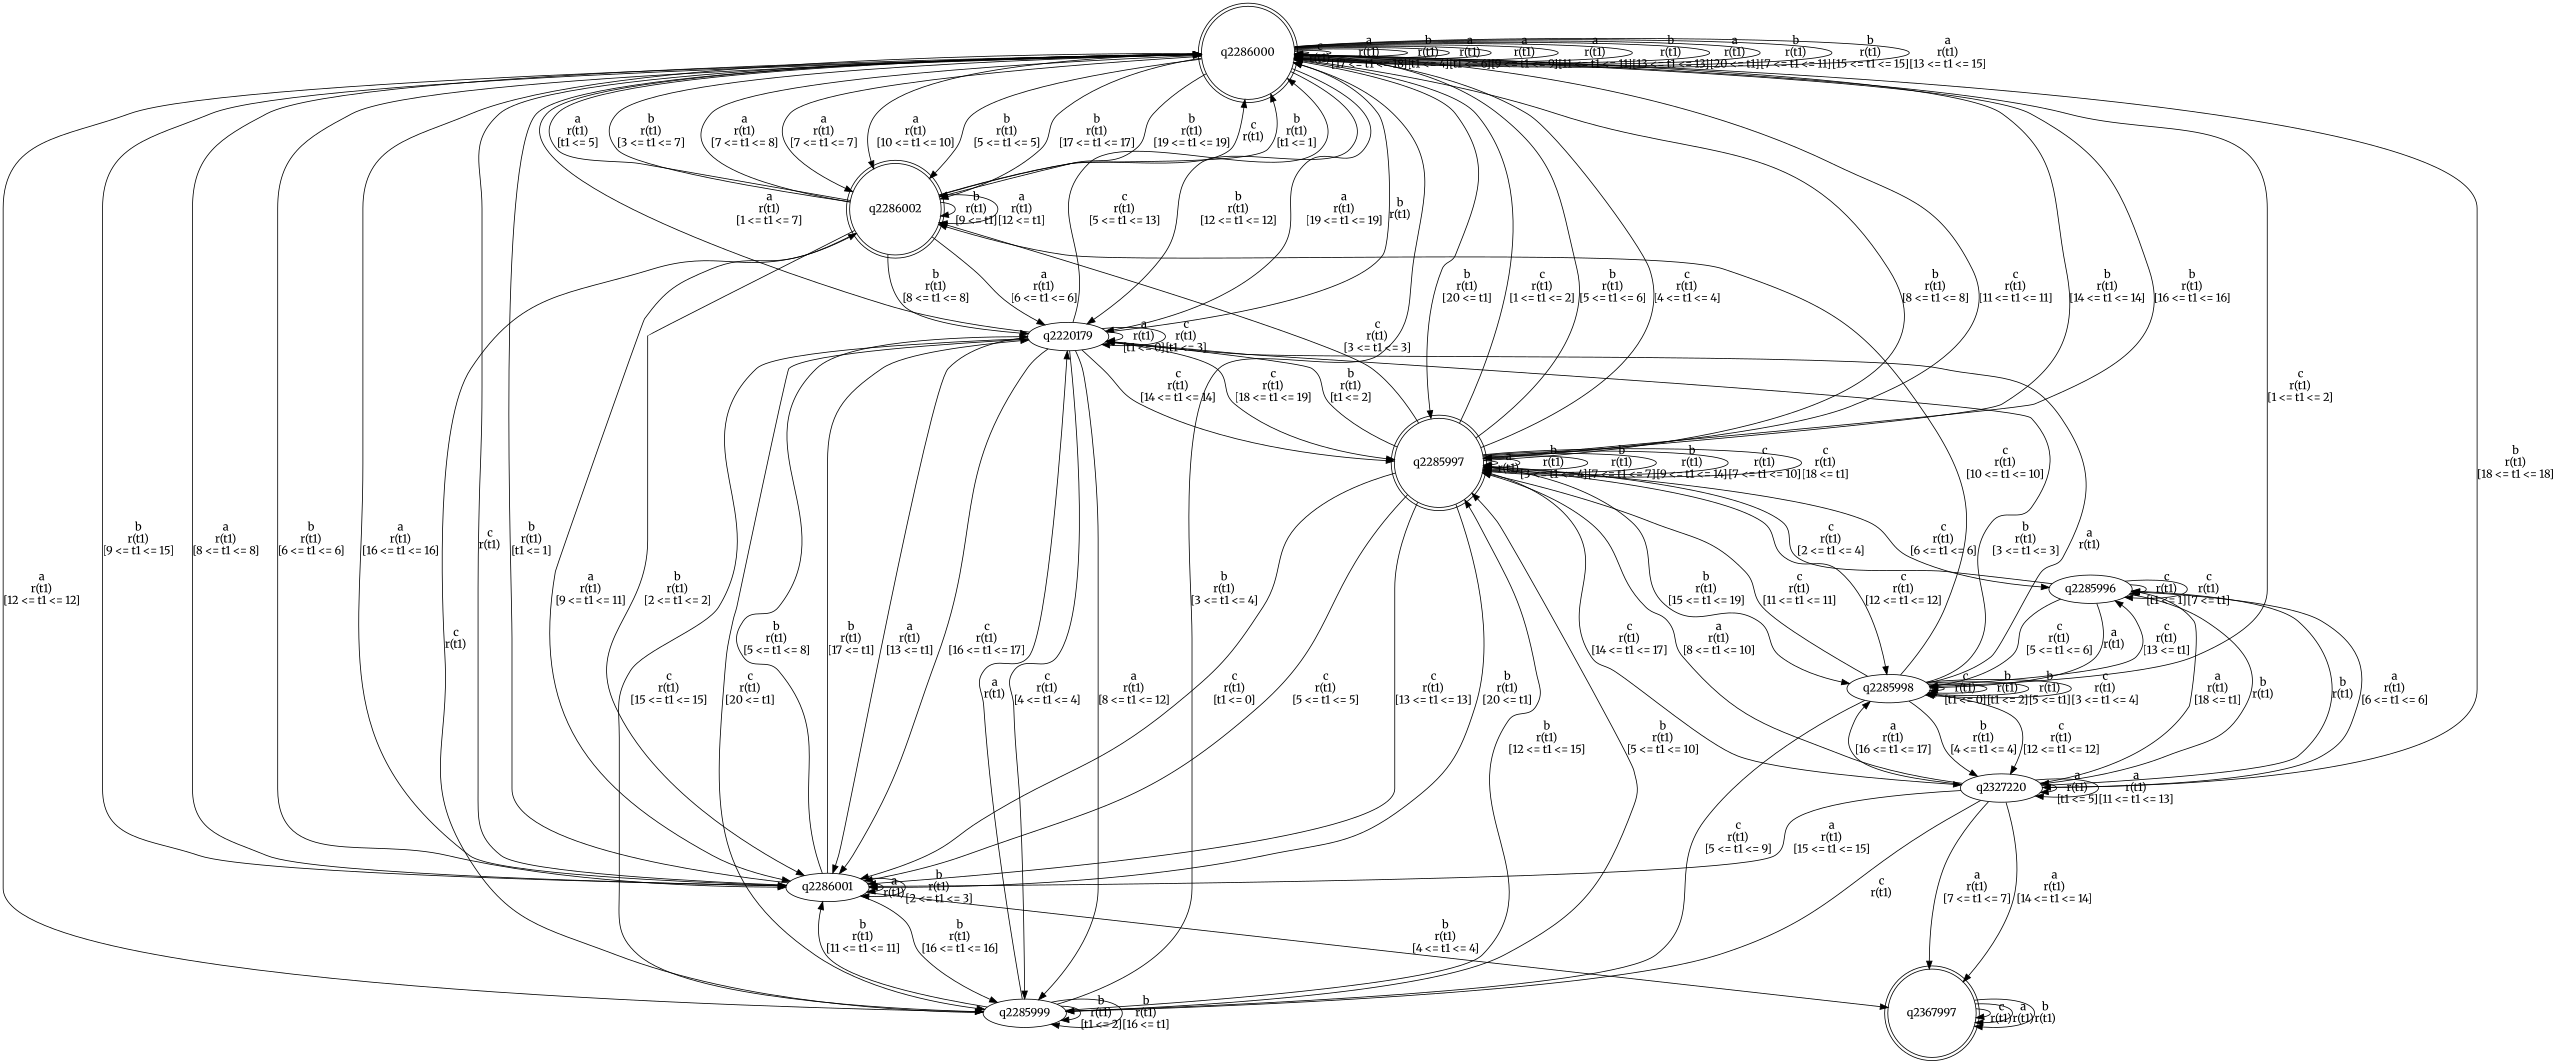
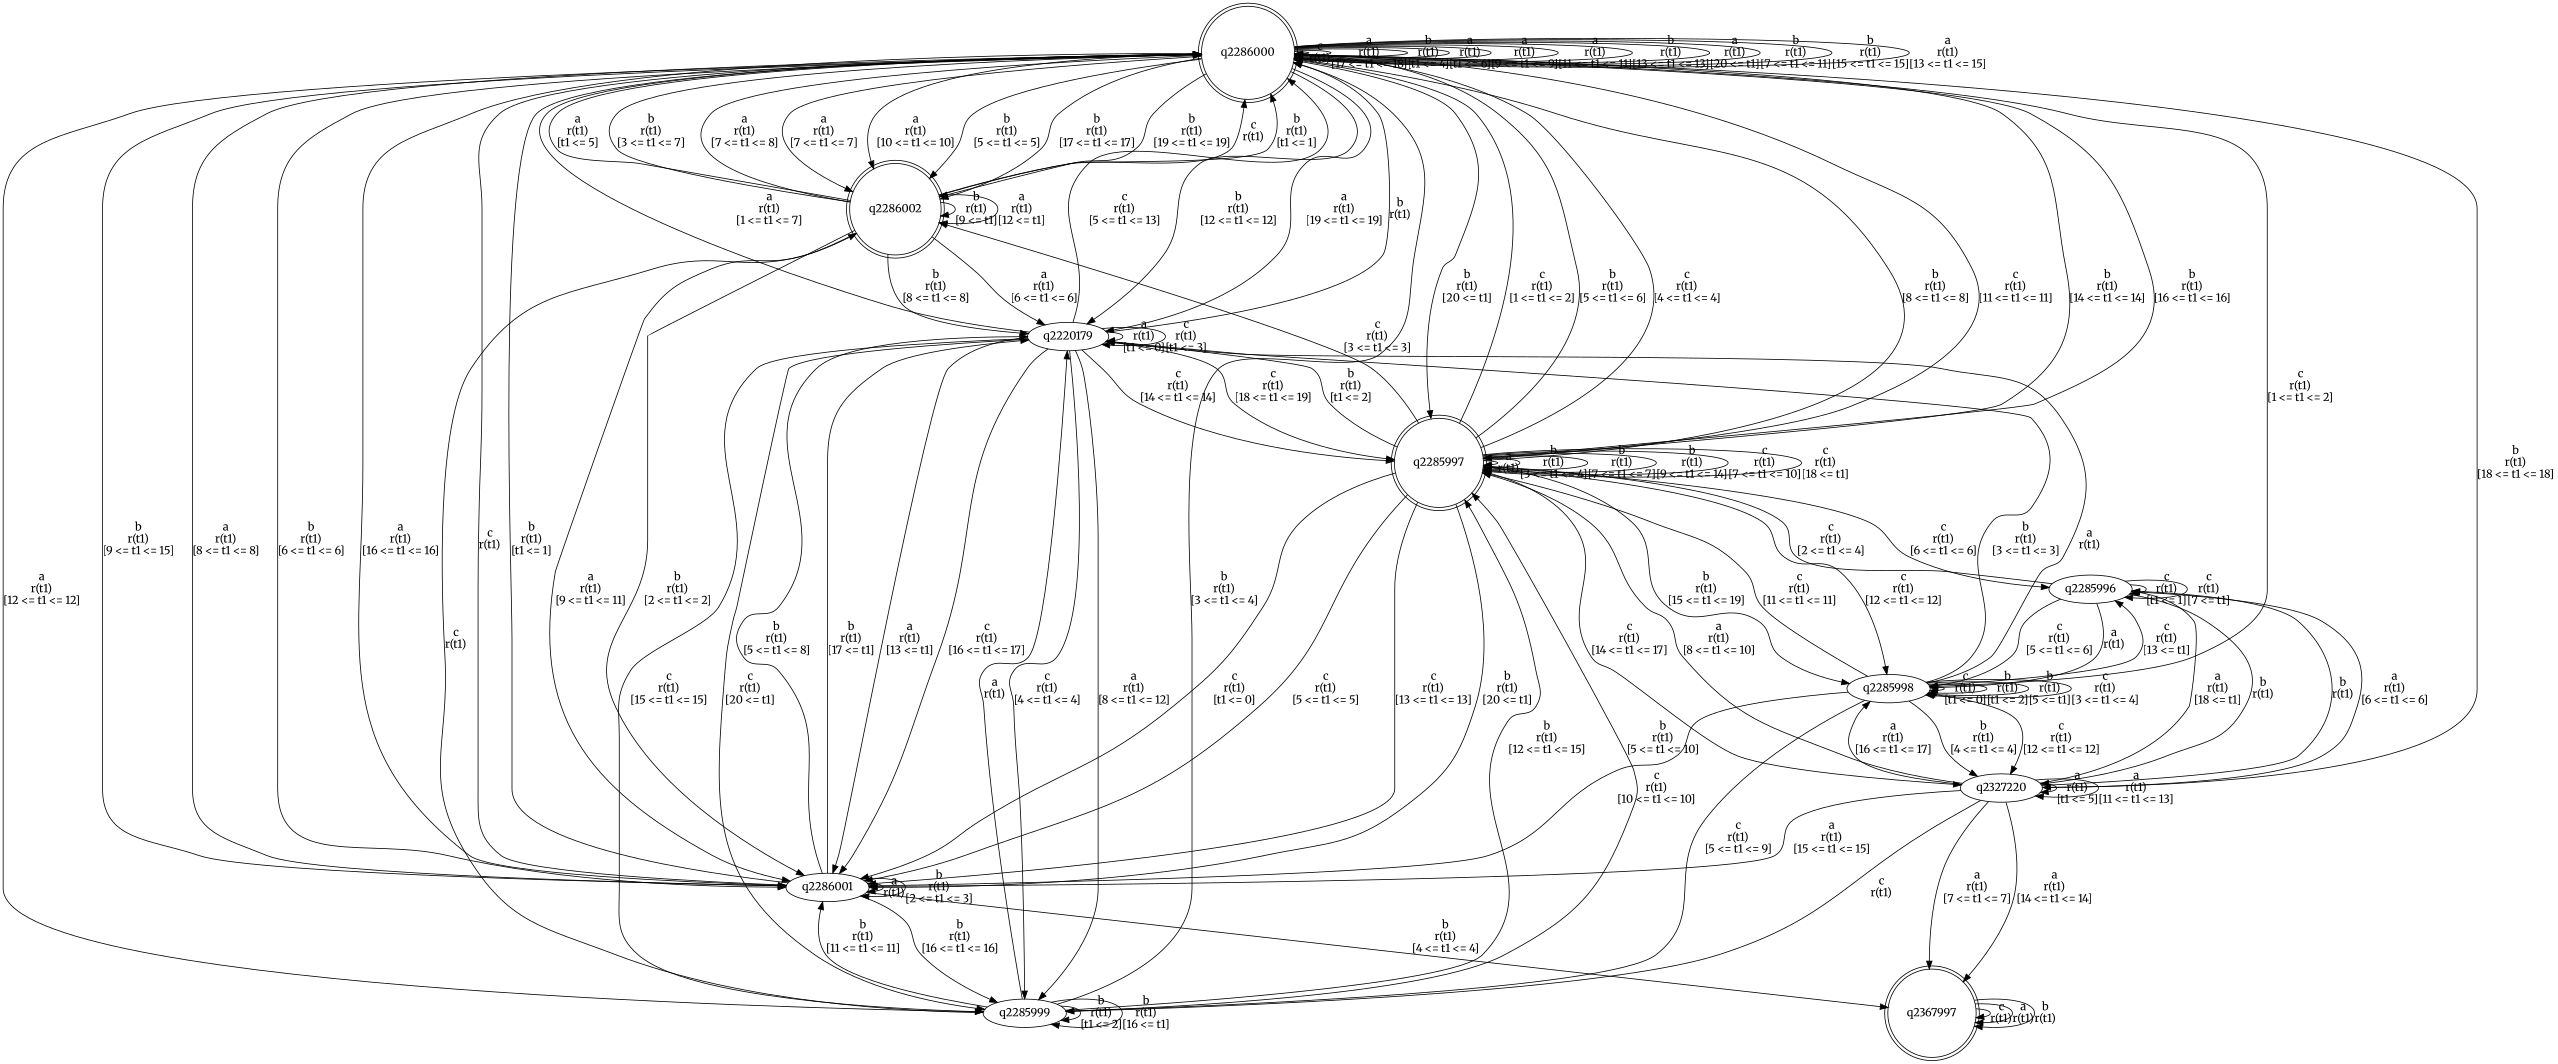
  digraph {
    fontname=Merriweather
    node [fontname=Merriweather]
    edge [fontname=Merriweather]
    n1 [label=q2286000 shape=doublecircle]
    n2 [label=q2286002 shape=doublecircle]
    n3 [label=q2286001]
    n4 [label=q2220179]
    n5 [label=q2285999]
    n6 [label=q2285997 shape=doublecircle]
    n7 [label=q2327220]
    n8 [label=q2367997 shape=doublecircle]
    n9 [label=q2285998]
    n10 [label=q2285996]
    n1 -> n1 [label="c\nr(t1)\n"]
    n1 -> n1 [label="a\nr(t1)\n[17 <= t1 <= 18]"]
    n1 -> n1 [label="b\nr(t1)\n[t1 <= 4]"]
    n1 -> n1 [label="a\nr(t1)\n[t1 <= 6]"]
    n1 -> n1 [label="a\nr(t1)\n[9 <= t1 <= 9]"]
    n1 -> n1 [label="a\nr(t1)\n[11 <= t1 <= 11]"]
    n1 -> n1 [label="b\nr(t1)\n[13 <= t1 <= 13]"]
    n1 -> n1 [label="a\nr(t1)\n[20 <= t1]"]
    n1 -> n1 [label="b\nr(t1)\n[7 <= t1 <= 11]"]
    n1 -> n1 [label="b\nr(t1)\n[15 <= t1 <= 15]"]
    n1 -> n1 [label="a\nr(t1)\n[13 <= t1 <= 15]"]
    n1 -> n2 [label="a\nr(t1)\n[7 <= t1 <= 7]"]
    n1 -> n2 [label="a\nr(t1)\n[10 <= t1 <= 10]"]
    n1 -> n2 [label="b\nr(t1)\n[5 <= t1 <= 5]"]
    n1 -> n2 [label="b\nr(t1)\n[17 <= t1 <= 17]"]
    n1 -> n2 [label="b\nr(t1)\n[19 <= t1 <= 19]"]
    n1 -> n3 [label="a\nr(t1)\n[8 <= t1 <= 8]"]
    n1 -> n3 [label="b\nr(t1)\n[6 <= t1 <= 6]"]
    n1 -> n3 [label="a\nr(t1)\n[16 <= t1 <= 16]"]
    n1 -> n4 [label="b\nr(t1)\n[12 <= t1 <= 12]"]
    n1 -> n4 [label="a\nr(t1)\n[19 <= t1 <= 19]"]
    n1 -> n5 [label="a\nr(t1)\n[12 <= t1 <= 12]"]
    n1 -> n6 [label="b\nr(t1)\n[14 <= t1 <= 14]"]
    n1 -> n6 [label="b\nr(t1)\n[16 <= t1 <= 16]"]
    n1 -> n6 [label="b\nr(t1)\n[20 <= t1]"]
    n1 -> n7 [label="b\nr(t1)\n[18 <= t1 <= 18]"]
    n2 -> n1 [label="c\nr(t1)\n"]
    n2 -> n1 [label="b\nr(t1)\n[t1 <= 1]"]
    n2 -> n1 [label="a\nr(t1)\n[t1 <= 5]"]
    n2 -> n1 [label="b\nr(t1)\n[3 <= t1 <= 7]"]
    n2 -> n1 [label="a\nr(t1)\n[7 <= t1 <= 8]"]
    n2 -> n2 [label="b\nr(t1)\n[9 <= t1]"]
    n2 -> n2 [label="a\nr(t1)\n[12 <= t1]"]
    n2 -> n3 [label="b\nr(t1)\n[2 <= t1 <= 2]"]
    n2 -> n3 [label="a\nr(t1)\n[9 <= t1 <= 11]"]
    n2 -> n4 [label="a\nr(t1)\n[6 <= t1 <= 6]"]
    n2 -> n4 [label="b\nr(t1)\n[8 <= t1 <= 8]"]
    n3 -> n1 [label="c\nr(t1)\n"]
    n3 -> n1 [label="b\nr(t1)\n[t1 <= 1]"]
    n3 -> n1 [label="b\nr(t1)\n[9 <= t1 <= 15]"]
    n3 -> n3 [label="a\nr(t1)\n"]
    n3 -> n3 [label="b\nr(t1)\n[2 <= t1 <= 3]"]
    n3 -> n4 [label="b\nr(t1)\n[5 <= t1 <= 8]"]
    n3 -> n4 [label="b\nr(t1)\n[17 <= t1]"]
    n3 -> n5 [label="b\nr(t1)\n[16 <= t1 <= 16]"]
    n3 -> n8 [label="b\nr(t1)\n[4 <= t1 <= 4]"]
    n4 -> n1 [label="b\nr(t1)\n"]
    n4 -> n1 [label="a\nr(t1)\n[1 <= t1 <= 7]"]
    n4 -> n1 [label="c\nr(t1)\n[5 <= t1 <= 13]"]
    n4 -> n3 [label="a\nr(t1)\n[13 <= t1]"]
    n4 -> n3 [label="c\nr(t1)\n[16 <= t1 <= 17]"]
    n4 -> n4 [label="a\nr(t1)\n[t1 <= 0]"]
    n4 -> n4 [label="c\nr(t1)\n[t1 <= 3]"]
    n4 -> n5 [label="c\nr(t1)\n[4 <= t1 <= 4]"]
    n4 -> n5 [label="a\nr(t1)\n[8 <= t1 <= 12]"]
    n4 -> n5 [label="c\nr(t1)\n[15 <= t1 <= 15]"]
    n4 -> n5 [label="c\nr(t1)\n[20 <= t1]"]
    n4 -> n6 [label="c\nr(t1)\n[14 <= t1 <= 14]"]
    n4 -> n6 [label="c\nr(t1)\n[18 <= t1 <= 19]"]
    n5 -> n1 [label="b\nr(t1)\n[3 <= t1 <= 4]"]
    n5 -> n2 [label="c\nr(t1)\n"]
    n5 -> n3 [label="b\nr(t1)\n[11 <= t1 <= 11]"]
    n5 -> n4 [label="a\nr(t1)\n"]
    n5 -> n5 [label="b\nr(t1)\n[t1 <= 2]"]
    n5 -> n5 [label="b\nr(t1)\n[16 <= t1]"]
    n5 -> n6 [label="b\nr(t1)\n[12 <= t1 <= 15]"]
    n5 -> n6 [label="b\nr(t1)\n[5 <= t1 <= 10]"]
    n6 -> n1 [label="c\nr(t1)\n[1 <= t1 <= 2]"]
    n6 -> n1 [label="b\nr(t1)\n[5 <= t1 <= 6]"]
    n6 -> n1 [label="c\nr(t1)\n[4 <= t1 <= 4]"]
    n6 -> n1 [label="b\nr(t1)\n[8 <= t1 <= 8]"]
    n6 -> n1 [label="c\nr(t1)\n[11 <= t1 <= 11]"]
    n6 -> n2 [label="c\nr(t1)\n[3 <= t1 <= 3]"]
    n6 -> n3 [label="c\nr(t1)\n[t1 <= 0]"]
    n6 -> n3 [label="c\nr(t1)\n[5 <= t1 <= 5]"]
    n6 -> n3 [label="c\nr(t1)\n[13 <= t1 <= 13]"]
    n6 -> n3 [label="b\nr(t1)\n[20 <= t1]"]
    n6 -> n4 [label="b\nr(t1)\n[t1 <= 2]"]
    n6 -> n6 [label="a\nr(t1)\n"]
    n6 -> n6 [label="b\nr(t1)\n[3 <= t1 <= 4]"]
    n6 -> n6 [label="b\nr(t1)\n[7 <= t1 <= 7]"]
    n6 -> n6 [label="b\nr(t1)\n[9 <= t1 <= 14]"]
    n6 -> n6 [label="c\nr(t1)\n[7 <= t1 <= 10]"]
    n6 -> n6 [label="c\nr(t1)\n[18 <= t1]"]
    n6 -> n7 [label="c\nr(t1)\n[14 <= t1 <= 17]"]
    n6 -> n9 [label="c\nr(t1)\n[12 <= t1 <= 12]"]
    n6 -> n9 [label="b\nr(t1)\n[15 <= t1 <= 19]"]
    n6 -> n10 [label="c\nr(t1)\n[6 <= t1 <= 6]"]
    n7 -> n3 [label="a\nr(t1)\n[15 <= t1 <= 15]"]
    n7 -> n5 [label="c\nr(t1)\n"]
    n7 -> n6 [label="a\nr(t1)\n[8 <= t1 <= 10]"]
    n7 -> n7 [label="a\nr(t1)\n[t1 <= 5]"]
    n7 -> n7 [label="a\nr(t1)\n[11 <= t1 <= 13]"]
    n7 -> n8 [label="a\nr(t1)\n[7 <= t1 <= 7]"]
    n7 -> n8 [label="a\nr(t1)\n[14 <= t1 <= 14]"]
    n7 -> n9 [label="a\nr(t1)\n[16 <= t1 <= 17]"]
    n7 -> n10 [label="b\nr(t1)\n"]
    n7 -> n10 [label="a\nr(t1)\n[6 <= t1 <= 6]"]
    n7 -> n10 [label="a\nr(t1)\n[18 <= t1]"]
    n8 -> n8 [label="c\nr(t1)\n"]
    n8 -> n8 [label="a\nr(t1)\n"]
    n8 -> n8 [label="b\nr(t1)\n"]
    n9 -> n1 [label="c\nr(t1)\n[1 <= t1 <= 2]"]
-   n9 -> n2 [label="c\nr(t1)\n[10 <= t1 <= 10]"]
+   n9 -> n3 [label="c\nr(t1)\n[10 <= t1 <= 10]"]
    n9 -> n4 [label="a\nr(t1)\n"]
    n9 -> n4 [label="b\nr(t1)\n[3 <= t1 <= 3]"]
    n9 -> n5 [label="c\nr(t1)\n[5 <= t1 <= 9]"]
    n9 -> n6 [label="c\nr(t1)\n[11 <= t1 <= 11]"]
    n9 -> n7 [label="b\nr(t1)\n[4 <= t1 <= 4]"]
    n9 -> n7 [label="c\nr(t1)\n[12 <= t1 <= 12]"]
    n9 -> n9 [label="c\nr(t1)\n[t1 <= 0]"]
    n9 -> n9 [label="b\nr(t1)\n[t1 <= 2]"]
    n9 -> n9 [label="b\nr(t1)\n[5 <= t1]"]
    n9 -> n9 [label="c\nr(t1)\n[3 <= t1 <= 4]"]
    n9 -> n10 [label="c\nr(t1)\n[13 <= t1]"]
    n10 -> n6 [label="c\nr(t1)\n[2 <= t1 <= 4]"]
    n10 -> n7 [label="b\nr(t1)\n"]
    n10 -> n9 [label="a\nr(t1)\n"]
    n10 -> n9 [label="c\nr(t1)\n[5 <= t1 <= 6]"]
    n10 -> n10 [label="c\nr(t1)\n[t1 <= 1]"]
    n10 -> n10 [label="c\nr(t1)\n[7 <= t1]"]
  }
